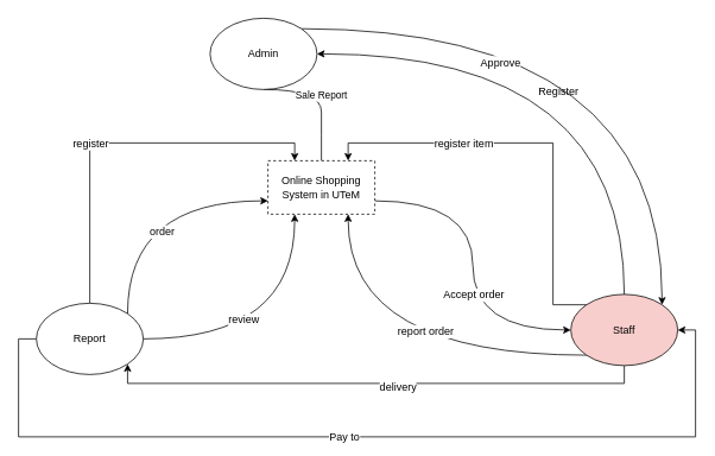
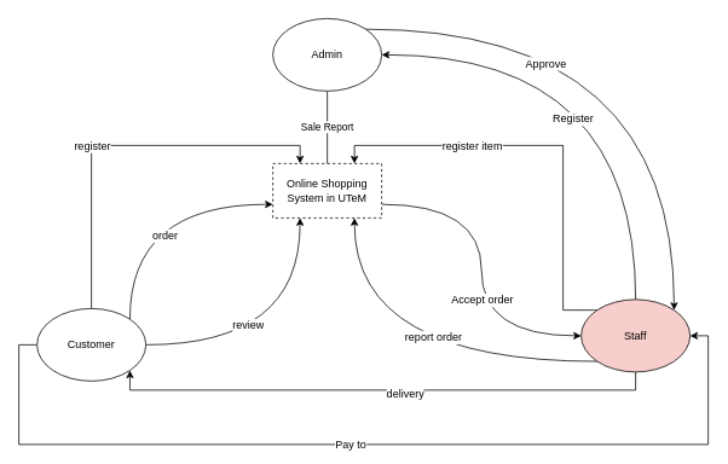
  <mxCell id="0" />
  <mxCell id="1" parent="0" />
  <mxCell id="2" parent="1" style="edgeStyle=orthogonalEdgeStyle;rounded=0;orthogonalLoop=1;jettySize=auto;html=1;exitX=1;exitY=0.75;exitDx=0;exitDy=0;entryX=0;entryY=0.5;entryDx=0;entryDy=0;curved=1;" edge="1" source="5" target="14"><mxGeometry as="geometry" relative="1" /></mxCell>
  <mxCell id="3" value="Accept order&lt;br&gt;" parent="2" style="text;html=1;resizable=0;points=[];align=center;verticalAlign=middle;labelBackgroundColor=#ffffff;" vertex="1" connectable="0"><mxGeometry as="geometry" x="0.178" y="3" relative="1"><mxPoint as="offset" x="-3" /></mxGeometry></mxCell>
  <mxCell id="4" value="Sale Report" parent="1" style="edgeStyle=orthogonalEdgeStyle;curved=1;rounded=0;orthogonalLoop=1;jettySize=auto;html=1;exitX=0.5;exitY=0;exitDx=0;exitDy=0;entryX=0.5;entryY=1;entryDx=0;entryDy=0;endArrow=none;" edge="1" source="5" target="17"><mxGeometry as="geometry" relative="1"><Array as="points"><mxPoint x="360" y="150" /><mxPoint x="360" y="150" /></Array></mxGeometry></mxCell>
  <mxCell id="5" value="Online Shopping System in UTeM" parent="1" style="rounded=0;whiteSpace=wrap;html=1;dashed=1;" vertex="1"><mxGeometry as="geometry" x="300" y="180" width="120" height="60" /></mxCell>
  <mxCell id="6" parent="1" style="rounded=0;orthogonalLoop=1;jettySize=auto;html=1;exitX=0.5;exitY=0;exitDx=0;exitDy=0;entryX=1;entryY=0.5;entryDx=0;entryDy=0;edgeStyle=orthogonalEdgeStyle;curved=1;" edge="1" source="14" target="17"><mxGeometry as="geometry" relative="1" /></mxCell>
  <mxCell id="7" value="Register" parent="6" style="text;html=1;resizable=0;points=[];align=center;verticalAlign=middle;labelBackgroundColor=#ffffff;" vertex="1" connectable="0"><mxGeometry as="geometry" x="-0.114" y="-3" relative="1"><mxPoint as="offset" x="-73" y="44" /></mxGeometry></mxCell>
  <mxCell id="8" parent="1" style="edgeStyle=orthogonalEdgeStyle;rounded=0;orthogonalLoop=1;jettySize=auto;html=1;exitX=0;exitY=0;exitDx=0;exitDy=0;entryX=0.75;entryY=0;entryDx=0;entryDy=0;" edge="1" source="14" target="5"><mxGeometry as="geometry" relative="1"><Array as="points"><mxPoint x="620" y="342" /><mxPoint x="620" y="160" /><mxPoint x="390" y="160" /></Array></mxGeometry></mxCell>
  <mxCell id="9" value="register item&lt;br&gt;" parent="8" style="text;html=1;resizable=0;points=[];align=center;verticalAlign=middle;labelBackgroundColor=#ffffff;" vertex="1" connectable="0"><mxGeometry as="geometry" x="0.145" y="9" relative="1"><mxPoint as="offset" x="-51" y="-9" /></mxGeometry></mxCell>
  <mxCell id="10" parent="1" style="edgeStyle=orthogonalEdgeStyle;curved=1;rounded=0;orthogonalLoop=1;jettySize=auto;html=1;exitX=0;exitY=1;exitDx=0;exitDy=0;entryX=0.75;entryY=1;entryDx=0;entryDy=0;" edge="1" source="14" target="5"><mxGeometry as="geometry" relative="1" /></mxCell>
  <mxCell id="11" value="report order&lt;br&gt;" parent="10" style="text;html=1;resizable=0;points=[];align=center;verticalAlign=middle;labelBackgroundColor=#ffffff;" vertex="1" connectable="0"><mxGeometry as="geometry" x="-0.15" y="-27" relative="1"><mxPoint as="offset" /></mxGeometry></mxCell>
  <mxCell id="12" parent="1" style="edgeStyle=orthogonalEdgeStyle;rounded=0;orthogonalLoop=1;jettySize=auto;html=1;exitX=0.5;exitY=1;exitDx=0;exitDy=0;entryX=1;entryY=1;entryDx=0;entryDy=0;" edge="1" source="14" target="26"><mxGeometry as="geometry" relative="1"><Array as="points"><mxPoint x="700" y="430" /><mxPoint x="142" y="430" /></Array></mxGeometry></mxCell>
  <mxCell id="13" value="delivery&lt;br&gt;" parent="12" style="text;html=1;resizable=0;points=[];align=center;verticalAlign=middle;labelBackgroundColor=#ffffff;" vertex="1" connectable="0"><mxGeometry as="geometry" x="-0.083" y="4" relative="1"><mxPoint as="offset" /></mxGeometry></mxCell>
  <mxCell id="14" value="Staff&lt;br&gt;" parent="1" style="ellipse;whiteSpace=wrap;html=1;fillColor=#f8cecc;" vertex="1"><mxGeometry as="geometry" x="640" y="330" width="120" height="80" /></mxCell>
  <mxCell id="15" parent="1" style="edgeStyle=orthogonalEdgeStyle;curved=1;rounded=0;orthogonalLoop=1;jettySize=auto;html=1;exitX=1;exitY=0;exitDx=0;exitDy=0;entryX=1;entryY=0;entryDx=0;entryDy=0;" edge="1" source="17" target="14"><mxGeometry as="geometry" relative="1" /></mxCell>
  <mxCell id="16" value="Approve" parent="15" style="text;html=1;resizable=0;points=[];align=center;verticalAlign=middle;labelBackgroundColor=#ffffff;" vertex="1" connectable="0"><mxGeometry as="geometry" x="-0.234" y="-63" relative="1"><mxPoint as="offset" x="-51" y="-25" /></mxGeometry></mxCell>
- <mxCell id="17" value="Admin&lt;br&gt;" parent="1" style="ellipse;whiteSpace=wrap;html=1;" vertex="1"><mxGeometry x="235" y="20" as="geometry" width="120" height="80" /></mxCell>
+ <mxCell id="17" value="Admin&lt;br&gt;" parent="1" style="ellipse;whiteSpace=wrap;html=1;" vertex="1"><mxGeometry as="geometry" x="300" y="20" width="120" height="80" /></mxCell>
  <mxCell id="18" parent="1" style="rounded=0;orthogonalLoop=1;jettySize=auto;html=1;exitX=1;exitY=0;exitDx=0;exitDy=0;entryX=0;entryY=0.75;entryDx=0;entryDy=0;edgeStyle=orthogonalEdgeStyle;curved=1;" edge="1" source="26" target="5"><mxGeometry as="geometry" relative="1"><Array as="points"><mxPoint x="142" y="225" /></Array></mxGeometry></mxCell>
  <mxCell id="19" value="order&lt;br&gt;" parent="18" style="text;html=1;resizable=0;points=[];align=center;verticalAlign=middle;labelBackgroundColor=#ffffff;" vertex="1" connectable="0"><mxGeometry as="geometry" x="-0.501" y="2" relative="1"><mxPoint as="offset" x="40" y="-21" /></mxGeometry></mxCell>
  <mxCell id="20" parent="1" style="edgeStyle=orthogonalEdgeStyle;rounded=0;orthogonalLoop=1;jettySize=auto;html=1;exitX=0;exitY=0.5;exitDx=0;exitDy=0;entryX=1;entryY=0.5;entryDx=0;entryDy=0;" edge="1" source="26" target="14"><mxGeometry as="geometry" relative="1"><Array as="points"><mxPoint x="20" y="380" /><mxPoint x="20" y="490" /><mxPoint x="780" y="490" /><mxPoint x="780" y="370" /></Array></mxGeometry></mxCell>
  <mxCell id="21" value="Pay to" parent="20" style="text;html=1;resizable=0;points=[];align=center;verticalAlign=middle;labelBackgroundColor=#ffffff;" vertex="1" connectable="0"><mxGeometry as="geometry" x="0.173" y="-1" relative="1"><mxPoint as="offset" x="-109" y="-1" /></mxGeometry></mxCell>
  <mxCell id="22" parent="1" style="edgeStyle=orthogonalEdgeStyle;rounded=0;orthogonalLoop=1;jettySize=auto;html=1;exitX=0.5;exitY=0;exitDx=0;exitDy=0;entryX=0.25;entryY=0;entryDx=0;entryDy=0;" edge="1" source="26" target="5"><mxGeometry as="geometry" relative="1" /></mxCell>
  <mxCell id="23" value="register&lt;br&gt;" parent="22" style="text;html=1;resizable=0;points=[];align=center;verticalAlign=middle;labelBackgroundColor=#ffffff;" vertex="1" connectable="0"><mxGeometry as="geometry" x="0.058" y="-20" relative="1"><mxPoint as="offset" x="-47" y="-20" /></mxGeometry></mxCell>
  <mxCell id="24" parent="1" style="edgeStyle=orthogonalEdgeStyle;curved=1;rounded=0;orthogonalLoop=1;jettySize=auto;html=1;exitX=1;exitY=0.5;exitDx=0;exitDy=0;entryX=0.25;entryY=1;entryDx=0;entryDy=0;" edge="1" source="26" target="5"><mxGeometry as="geometry" relative="1" /></mxCell>
  <mxCell id="25" value="review&lt;br&gt;" parent="24" style="text;html=1;resizable=0;points=[];align=center;verticalAlign=middle;labelBackgroundColor=#ffffff;" vertex="1" connectable="0"><mxGeometry as="geometry" x="-0.276" y="22" relative="1"><mxPoint as="offset" /></mxGeometry></mxCell>
- <mxCell id="26" value="Report" parent="1" style="ellipse;whiteSpace=wrap;html=1;" vertex="1"><mxGeometry as="geometry" x="40" y="340" width="120" height="80" /></mxCell>
+ <mxCell id="26" value="Customer" parent="1" style="ellipse;whiteSpace=wrap;html=1;" vertex="1"><mxGeometry as="geometry" x="40" y="340" width="120" height="80" /></mxCell>
